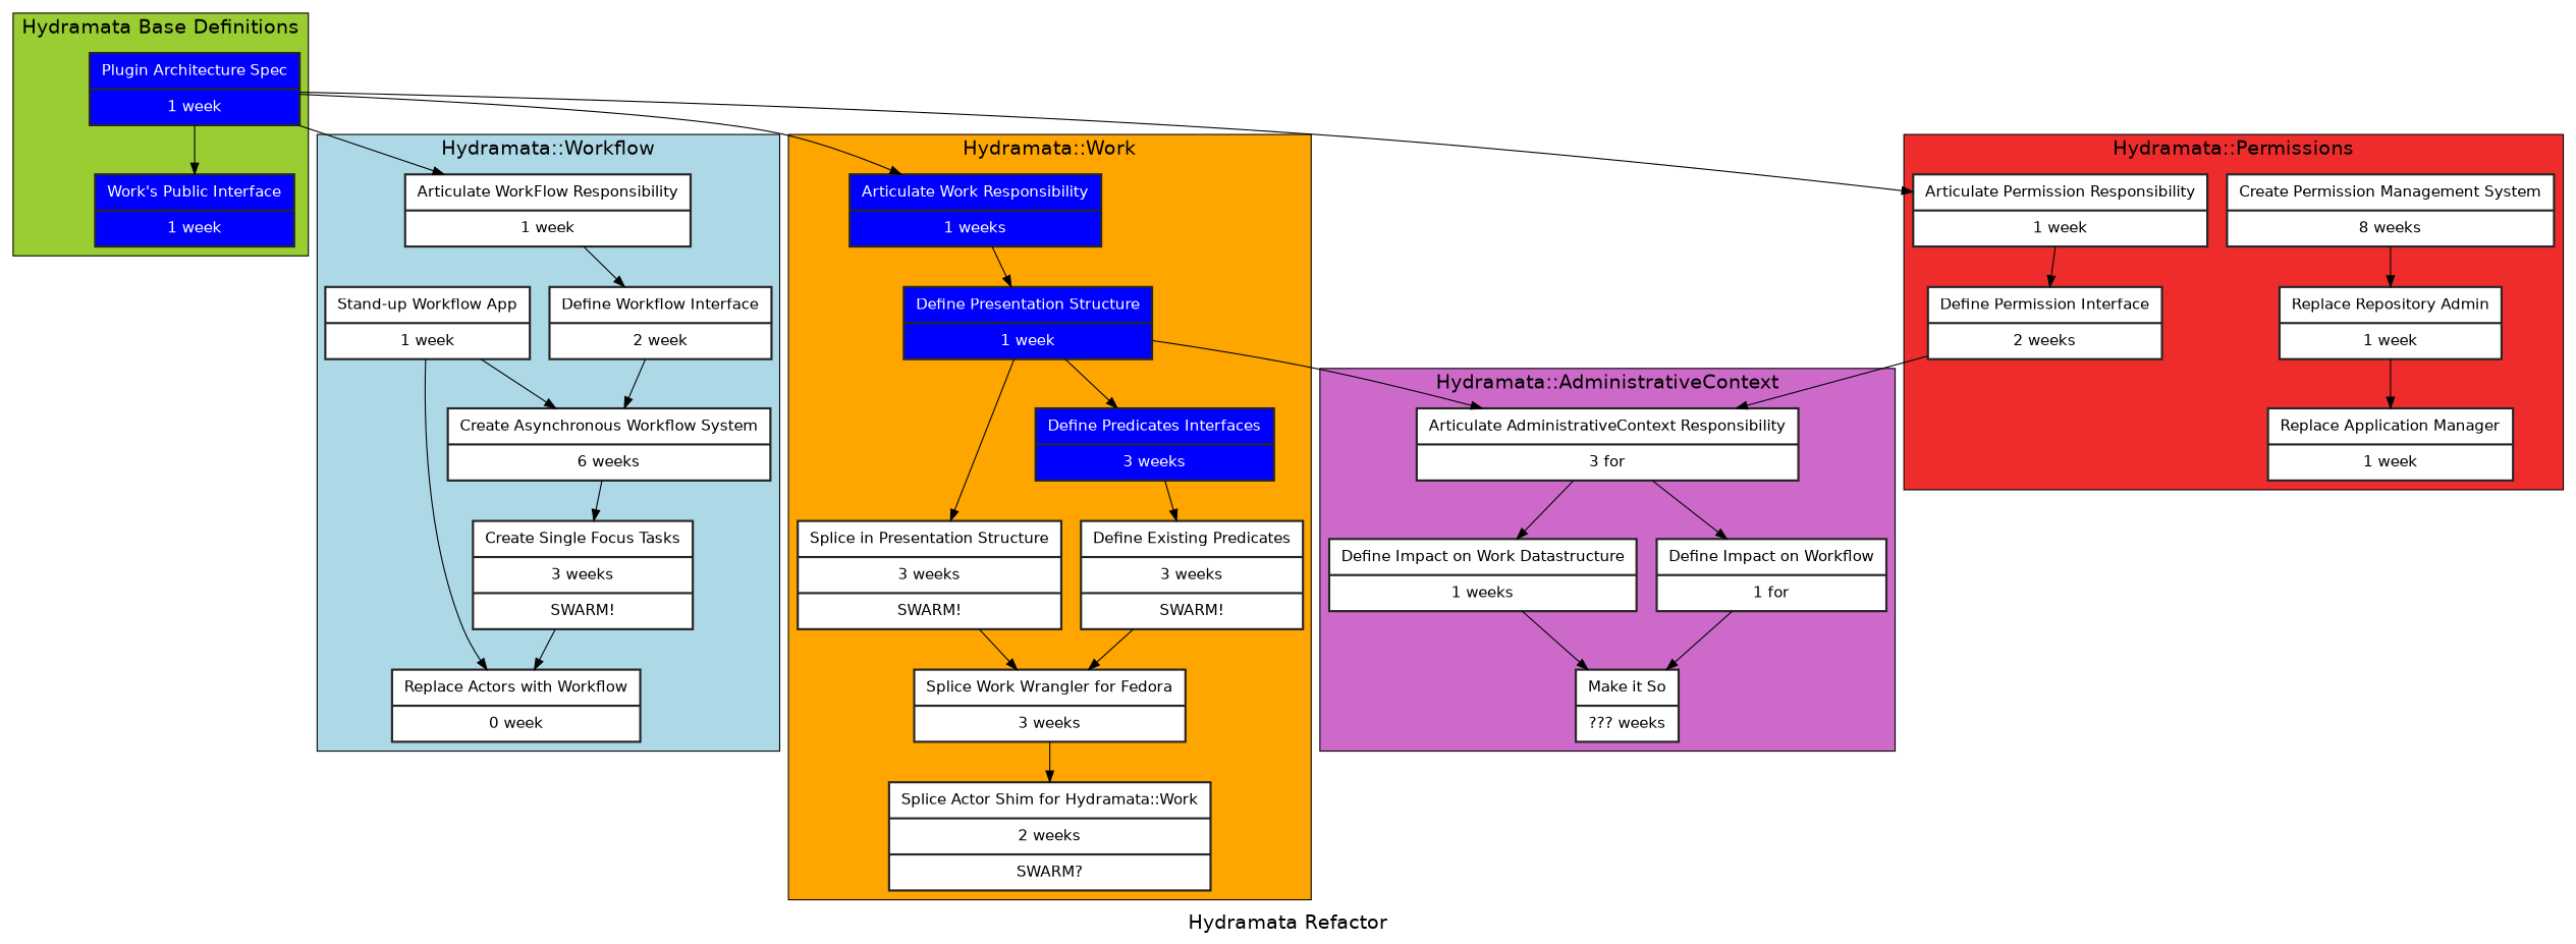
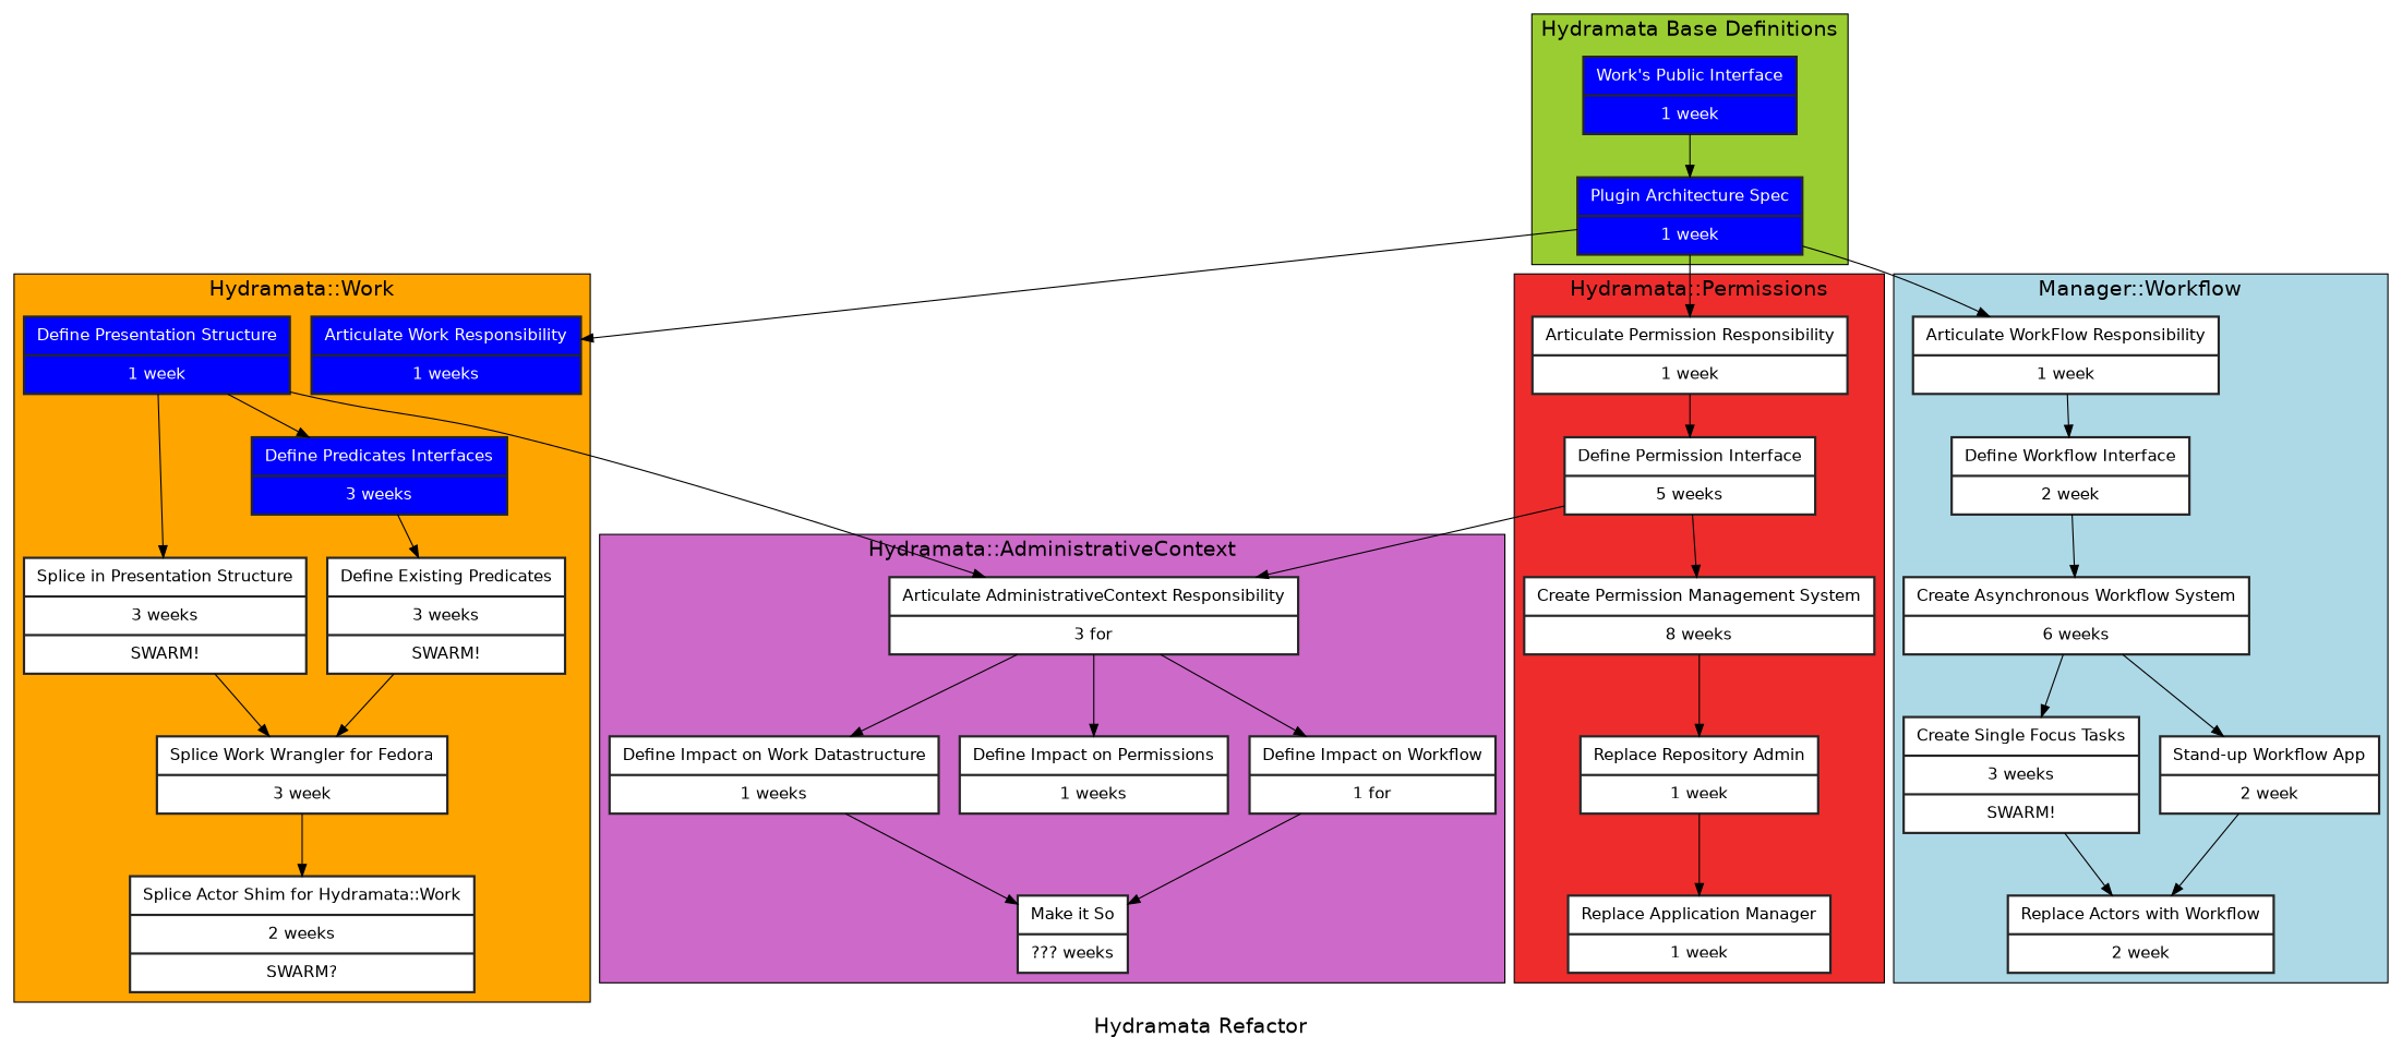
  digraph {
    compound=true
    fontname=Helvetica
    fontsize=18
    label="Hydramata Refactor"
    node [color=grey15 fillcolor=white fontname=Helvetica margin="0.15, 0.125" penwidth=2 shape=record style=filled]
    n1 [fillcolor=blue fontcolor=white label="{ Work's Public Interface | 1 week }"]
    n2 [fillcolor=blue fontcolor=white label="{ Plugin Architecture Spec | 1 week }"]
    n3 [fillcolor=blue fontcolor=white label="{Articulate Work Responsibility | 1 weeks }"]
    n4 [fillcolor=blue fontcolor=white label="{ Define Presentation Structure | 1 week }"]
    n5 [label="{ Splice in Presentation Structure | 3 weeks | SWARM! }"]
    n6 [fillcolor=blue fontcolor=white label="{ Define Predicates Interfaces | 3 weeks }"]
    n7 [label="{ Define Existing Predicates | 3 weeks | SWARM! }"]
-   n8 [label="{ Splice Work Wrangler for Fedora | 3 weeks }"]
+   n8 [label="{ Splice Work Wrangler for Fedora | 3 week }"]
    n9 [label="{ Splice Actor Shim for Hydramata::Work | 2 weeks | SWARM? }"]
    n10 [label="{Articulate WorkFlow Responsibility | 1 week }"]
    n11 [label="{Define Workflow Interface | 2 week }"]
    n12 [label="{ Create Asynchronous Workflow System | 6 weeks }"]
    n13 [label="{ Create Single Focus Tasks | 3 weeks | SWARM! }"]
-   n14 [label="{ Stand-up Workflow App | 1 week }"]
-   n15 [label="{ Replace Actors with Workflow | 0 week }"]
+   n14 [label="{ Stand-up Workflow App | 2 week }"]
+   n15 [label="{ Replace Actors with Workflow | 2 week }"]
    n16 [label="{ Articulate Permission Responsibility | 1 week }"]
-   n17 [label="{ Define Permission Interface | 2 weeks }"]
+   n17 [label="{ Define Permission Interface | 5 weeks }"]
    n18 [label="{ Create Permission Management System | 8 weeks }"]
    n19 [label="{ Replace Repository Admin | 1 week }"]
    n20 [label="{ Replace Application Manager | 1 week }"]
    n21 [label="{ Articulate AdministrativeContext Responsibility | 3 for }"]
    n22 [label="{ Define Impact on Work Datastructure | 1 weeks }"]
+   n23 [label="{ Define Impact on Permissions | 1 weeks }"]
    n24 [label="{ Define Impact on Workflow | 1 for }"]
    n25 [label="{ Make it So | ??? weeks }"]
    subgraph cluster_1 {
      fillcolor=olivedrab3
      label="Hydramata Base Definitions"
      style=filled
      n1
      n2
    }
    subgraph cluster_2 {
      fillcolor=orange
      label="Hydramata::Work"
      style=filled
      n3
      n4
      n5
      n6
      n7
      n8
      n9
    }
    subgraph cluster_3 {
      fillcolor=lightblue
-     label="Hydramata::Workflow"
+     label="Manager::Workflow"
      style=filled
      n10
      n11
      n12
      n13
      n14
      n15
    }
    subgraph cluster_4 {
      fillcolor=firebrick2
      label="Hydramata::Permissions"
      style=filled
      n16
      n17
      n18
      n19
      n20
    }
    subgraph cluster_5 {
      fillcolor=orchid3
      label="Hydramata::AdministrativeContext"
      style=filled
      n21
      n22
+     n23
      n24
      n25
    }
-   n2 -> n1
+   n1 -> n2
    n2 -> n3
    n2 -> n10
    n2 -> n16
-   n3 -> n4
    n4 -> n5
    n4 -> n6
    n4 -> n21
    n5 -> n8
    n6 -> n7
    n7 -> n8
    n8 -> n9
    n10 -> n11
    n11 -> n12
    n12 -> n13
-   n14 -> n12
+   n12 -> n14
    n13 -> n15
    n14 -> n15
    n16 -> n17
+   n17 -> n18
    n17 -> n21
    n18 -> n19
    n19 -> n20
    n21 -> n22
+   n21 -> n23
    n21 -> n24
    n22 -> n25
    n24 -> n25
  }
